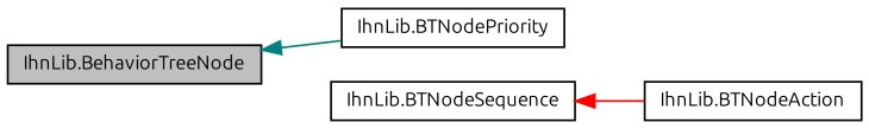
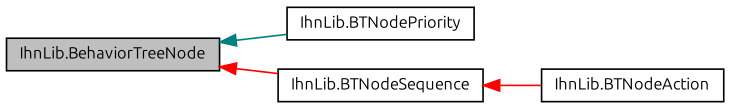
  digraph {
    fontname=Ubuntu
    rankdir=LR
    node [color=black fillcolor=white fontname=Ubuntu fontsize=10 shape=record style=filled]
    edge [color=red dir=back fontname=Ubuntu fontsize=10 labelfontname=Helvetica labelfontsize=10 style=solid]
    n1 [fillcolor=grey75 fontcolor=black height=0.2 label="IhnLib.BehaviorTreeNode" width=0.4]
    n2 [height=0.2 label="IhnLib.BTNodePriority" width=0.4]
    n3 [height=0.2 label="IhnLib.BTNodeSequence" width=0.4]
    n4 [height=0.2 label="IhnLib.BTNodeAction" width=0.4]
    n1 -> n2 [color=teal]
+   n1 -> n3
    n3 -> n4
  }
